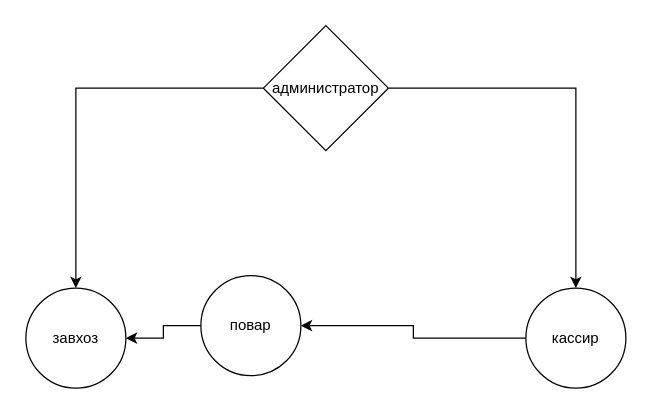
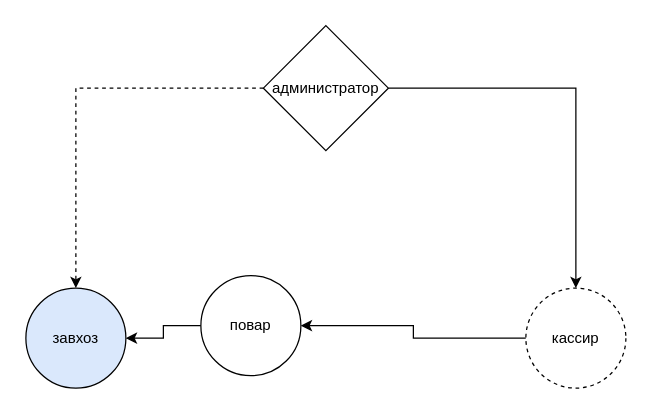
  <mxCell id="0" />
  <mxCell id="1" parent="0" />
  <mxCell id="2" style="edgeStyle=orthogonalEdgeStyle;rounded=0;orthogonalLoop=1;jettySize=auto;html=1;" edge="1" parent="1" source="4" target="9"><mxGeometry relative="1" as="geometry" /></mxCell>
- <mxCell id="3" style="edgeStyle=orthogonalEdgeStyle;rounded=0;orthogonalLoop=1;jettySize=auto;html=1;entryX=0.5;entryY=0;entryDx=0;entryDy=0;" edge="1" parent="1" source="4" target="7"><mxGeometry relative="1" as="geometry" /></mxCell>
+ <mxCell id="3" style="edgeStyle=orthogonalEdgeStyle;rounded=0;orthogonalLoop=1;jettySize=auto;html=1;entryX=0.5;entryY=0;entryDx=0;entryDy=0;dashed=1;" edge="1" parent="1" source="4" target="7"><mxGeometry relative="1" as="geometry" /></mxCell>
  <mxCell id="4" value="администратор" style="rhombus;whiteSpace=wrap;html=1;aspect=fixed;" vertex="1" parent="1"><mxGeometry x="210" y="20" width="100" height="100" as="geometry" /></mxCell>
  <mxCell id="5" style="edgeStyle=orthogonalEdgeStyle;rounded=0;orthogonalLoop=1;jettySize=auto;html=1;entryX=1;entryY=0.5;entryDx=0;entryDy=0;" edge="1" parent="1" source="6" target="7"><mxGeometry relative="1" as="geometry" /></mxCell>
  <mxCell id="6" value="повар" style="ellipse;whiteSpace=wrap;html=1;aspect=fixed;" vertex="1" parent="1"><mxGeometry x="160" y="220" width="80" height="80" as="geometry" /></mxCell>
- <mxCell id="7" value="завхоз" style="ellipse;whiteSpace=wrap;html=1;aspect=fixed;" vertex="1" parent="1"><mxGeometry x="20" y="230" width="80" height="80" as="geometry" /></mxCell>
+ <mxCell id="7" value="завхоз" style="ellipse;whiteSpace=wrap;html=1;aspect=fixed;fillColor=#dae8fc;" vertex="1" parent="1"><mxGeometry x="20" y="230" width="80" height="80" as="geometry" /></mxCell>
  <mxCell id="8" style="edgeStyle=orthogonalEdgeStyle;rounded=0;orthogonalLoop=1;jettySize=auto;html=1;" edge="1" parent="1" source="9" target="6"><mxGeometry relative="1" as="geometry" /></mxCell>
- <mxCell id="9" value="кассир" style="ellipse;whiteSpace=wrap;html=1;aspect=fixed;" vertex="1" parent="1"><mxGeometry x="420" y="230" width="80" height="80" as="geometry" /></mxCell>
+ <mxCell id="9" value="кассир" style="ellipse;whiteSpace=wrap;html=1;aspect=fixed;dashed=1;" vertex="1" parent="1"><mxGeometry x="420" y="230" width="80" height="80" as="geometry" /></mxCell>
